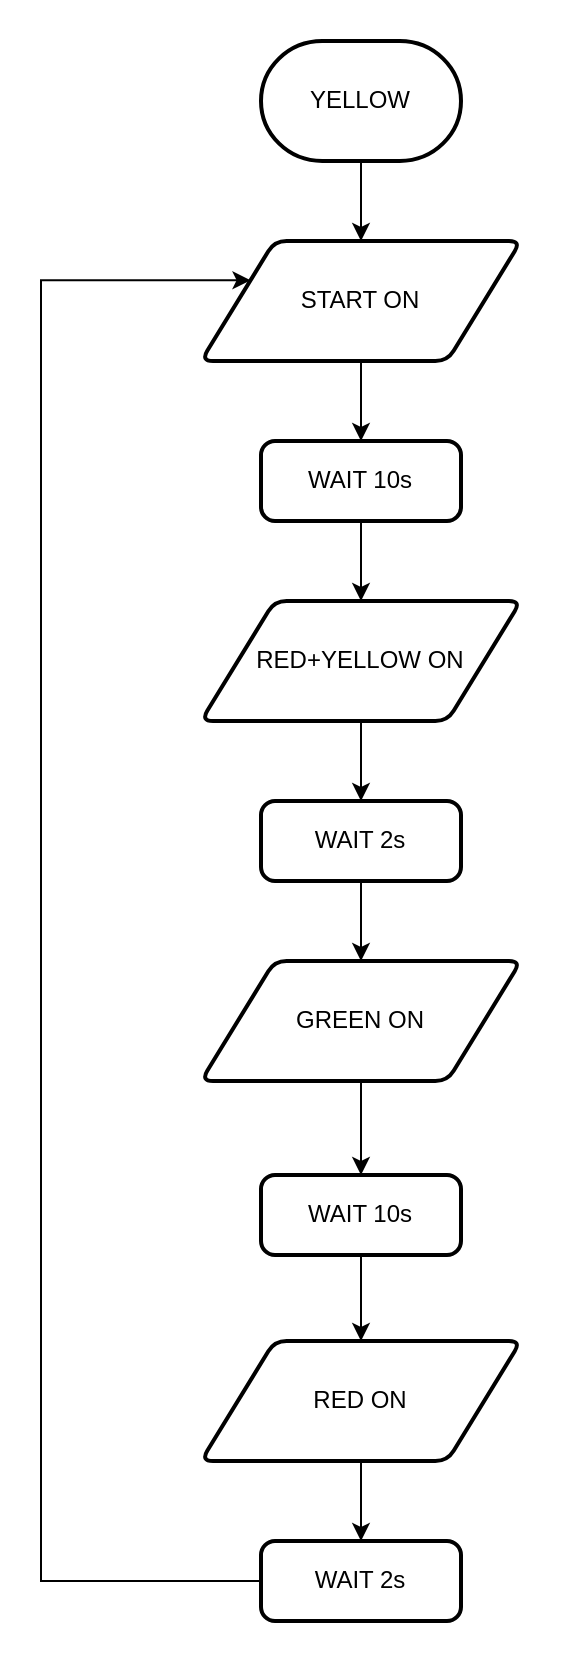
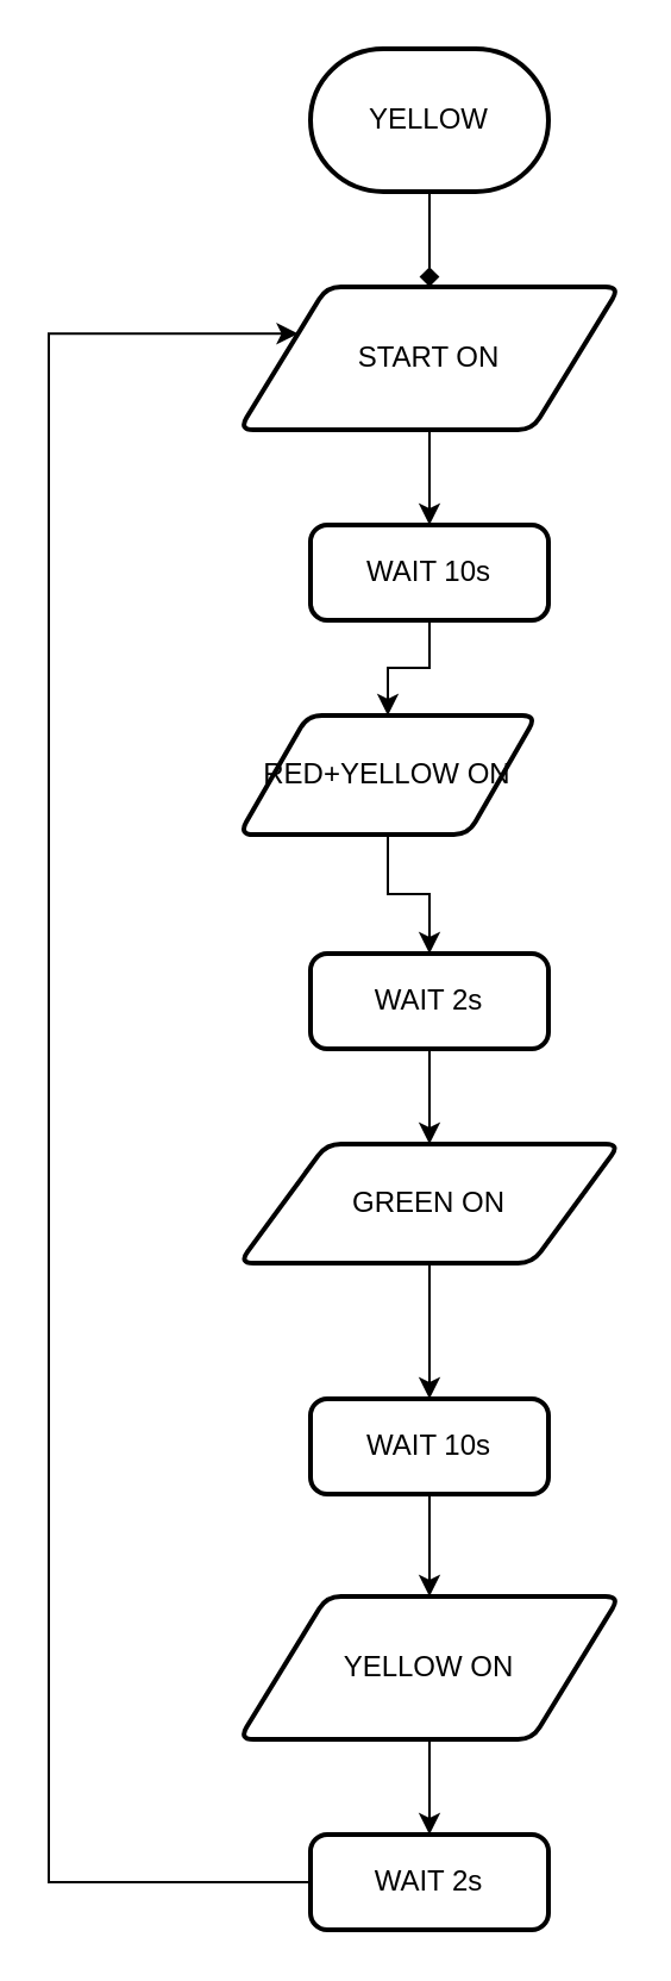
  <mxCell id="0" />
  <mxCell id="1" parent="0" />
- <mxCell id="2" style="edgeStyle=orthogonalEdgeStyle;rounded=0;orthogonalLoop=1;jettySize=auto;html=1;exitX=0.5;exitY=1;exitDx=0;exitDy=0;exitPerimeter=0;entryX=0.5;entryY=0;entryDx=0;entryDy=0;" edge="1" parent="1" source="3" target="5"><mxGeometry relative="1" as="geometry" /></mxCell>
+ <mxCell id="2" style="edgeStyle=orthogonalEdgeStyle;rounded=0;orthogonalLoop=1;jettySize=auto;html=1;exitX=0.5;exitY=1;exitDx=0;exitDy=0;exitPerimeter=0;entryX=0.5;entryY=0;entryDx=0;entryDy=0;endArrow=diamond;" edge="1" parent="1" source="3" target="5"><mxGeometry relative="1" as="geometry" /></mxCell>
  <mxCell id="3" value="YELLOW" style="strokeWidth=2;html=1;shape=mxgraph.flowchart.terminator;whiteSpace=wrap;" vertex="1" parent="1"><mxGeometry x="130" y="20" width="100" height="60" as="geometry" /></mxCell>
  <mxCell id="4" style="edgeStyle=orthogonalEdgeStyle;rounded=0;orthogonalLoop=1;jettySize=auto;html=1;exitX=0.5;exitY=1;exitDx=0;exitDy=0;" edge="1" parent="1" source="5" target="7"><mxGeometry relative="1" as="geometry" /></mxCell>
  <mxCell id="5" value="START ON" style="shape=parallelogram;html=1;strokeWidth=2;perimeter=parallelogramPerimeter;whiteSpace=wrap;rounded=1;arcSize=12;size=0.23;" vertex="1" parent="1"><mxGeometry x="100" y="120" width="160" height="60" as="geometry" /></mxCell>
  <mxCell id="6" style="edgeStyle=orthogonalEdgeStyle;rounded=0;orthogonalLoop=1;jettySize=auto;html=1;exitX=0.5;exitY=1;exitDx=0;exitDy=0;" edge="1" parent="1" source="7" target="9"><mxGeometry relative="1" as="geometry" /></mxCell>
  <mxCell id="7" value="WAIT 10s" style="rounded=1;whiteSpace=wrap;html=1;absoluteArcSize=1;arcSize=14;strokeWidth=2;" vertex="1" parent="1"><mxGeometry x="130" y="220" width="100" height="40" as="geometry" /></mxCell>
  <mxCell id="8" style="edgeStyle=orthogonalEdgeStyle;rounded=0;orthogonalLoop=1;jettySize=auto;html=1;exitX=0.5;exitY=1;exitDx=0;exitDy=0;" edge="1" parent="1" source="9" target="11"><mxGeometry relative="1" as="geometry" /></mxCell>
- <mxCell id="9" value="RED+YELLOW ON" style="shape=parallelogram;html=1;strokeWidth=2;perimeter=parallelogramPerimeter;whiteSpace=wrap;rounded=1;arcSize=12;size=0.23;" vertex="1" parent="1"><mxGeometry x="100" y="300" width="160" height="60" as="geometry" /></mxCell>
+ <mxCell id="9" value="RED+YELLOW ON" style="shape=parallelogram;html=1;strokeWidth=2;perimeter=parallelogramPerimeter;whiteSpace=wrap;rounded=1;arcSize=12;size=0.23;" vertex="1" parent="1"><mxGeometry x="100" y="300" width="125" height="50" as="geometry" /></mxCell>
  <mxCell id="10" style="edgeStyle=orthogonalEdgeStyle;rounded=0;orthogonalLoop=1;jettySize=auto;html=1;exitX=0.5;exitY=1;exitDx=0;exitDy=0;entryX=0.5;entryY=0;entryDx=0;entryDy=0;" edge="1" parent="1" source="11" target="13"><mxGeometry relative="1" as="geometry" /></mxCell>
  <mxCell id="11" value="WAIT 2s" style="rounded=1;whiteSpace=wrap;html=1;absoluteArcSize=1;arcSize=14;strokeWidth=2;" vertex="1" parent="1"><mxGeometry x="130" y="400" width="100" height="40" as="geometry" /></mxCell>
  <mxCell id="12" style="edgeStyle=orthogonalEdgeStyle;rounded=0;orthogonalLoop=1;jettySize=auto;html=1;exitX=0.5;exitY=1;exitDx=0;exitDy=0;entryX=0.5;entryY=0;entryDx=0;entryDy=0;" edge="1" parent="1" source="13" target="15"><mxGeometry relative="1" as="geometry" /></mxCell>
- <mxCell id="13" value="GREEN ON" style="shape=parallelogram;html=1;strokeWidth=2;perimeter=parallelogramPerimeter;whiteSpace=wrap;rounded=1;arcSize=12;size=0.23;" vertex="1" parent="1"><mxGeometry x="100" y="480" width="160" height="60" as="geometry" /></mxCell>
+ <mxCell id="13" value="GREEN ON" style="shape=parallelogram;html=1;strokeWidth=2;perimeter=parallelogramPerimeter;whiteSpace=wrap;rounded=1;arcSize=12;size=0.23;" vertex="1" parent="1"><mxGeometry x="100" y="480" width="160" height="50" as="geometry" /></mxCell>
  <mxCell id="14" style="edgeStyle=orthogonalEdgeStyle;rounded=0;orthogonalLoop=1;jettySize=auto;html=1;exitX=0.5;exitY=1;exitDx=0;exitDy=0;entryX=0.5;entryY=0;entryDx=0;entryDy=0;" edge="1" parent="1" source="15" target="17"><mxGeometry relative="1" as="geometry" /></mxCell>
  <mxCell id="15" value="WAIT 10s" style="rounded=1;whiteSpace=wrap;html=1;absoluteArcSize=1;arcSize=14;strokeWidth=2;" vertex="1" parent="1"><mxGeometry x="130" y="587" width="100" height="40" as="geometry" /></mxCell>
  <mxCell id="16" style="edgeStyle=orthogonalEdgeStyle;rounded=0;orthogonalLoop=1;jettySize=auto;html=1;exitX=0.5;exitY=1;exitDx=0;exitDy=0;entryX=0.5;entryY=0;entryDx=0;entryDy=0;" edge="1" parent="1" source="17" target="19"><mxGeometry relative="1" as="geometry" /></mxCell>
- <mxCell id="17" value="RED ON" style="shape=parallelogram;html=1;strokeWidth=2;perimeter=parallelogramPerimeter;whiteSpace=wrap;rounded=1;arcSize=12;size=0.23;" vertex="1" parent="1"><mxGeometry x="100" y="670" width="160" height="60" as="geometry" /></mxCell>
+ <mxCell id="17" value="YELLOW ON" style="shape=parallelogram;html=1;strokeWidth=2;perimeter=parallelogramPerimeter;whiteSpace=wrap;rounded=1;arcSize=12;size=0.23;" vertex="1" parent="1"><mxGeometry x="100" y="670" width="160" height="60" as="geometry" /></mxCell>
  <mxCell id="18" style="edgeStyle=orthogonalEdgeStyle;rounded=0;orthogonalLoop=1;jettySize=auto;html=1;exitX=0;exitY=0.5;exitDx=0;exitDy=0;entryX=0;entryY=0.25;entryDx=0;entryDy=0;" edge="1" parent="1" source="19" target="5"><mxGeometry relative="1" as="geometry"><Array as="points"><mxPoint x="20" y="790" /><mxPoint x="20" y="140" /></Array></mxGeometry></mxCell>
  <mxCell id="19" value="WAIT 2s" style="rounded=1;whiteSpace=wrap;html=1;absoluteArcSize=1;arcSize=14;strokeWidth=2;" vertex="1" parent="1"><mxGeometry x="130" y="770" width="100" height="40" as="geometry" /></mxCell>
